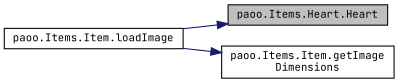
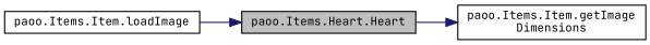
  digraph {
    fontname="JetBrains Mono"
    rankdir=LR
    node [color=black fillcolor=white fontname="JetBrains Mono" fontsize=10 shape=record style=filled]
    edge [color=midnightblue fontname="JetBrains Mono" fontsize=10 labelfontname=Helvetica labelfontsize=10 style=solid]
    n1 [fillcolor=grey75 fontcolor=black height=0.2 label="paoo.Items.Heart.Heart" width=0.4]
    n2 [height=0.2 label="paoo.Items.Item.getImage\lDimensions" width=0.4]
    n3 [height=0.2 label="paoo.Items.Item.loadImage" width=0.4]
-   n3 -> n2
+   n1 -> n2
    n3 -> n1
  }
